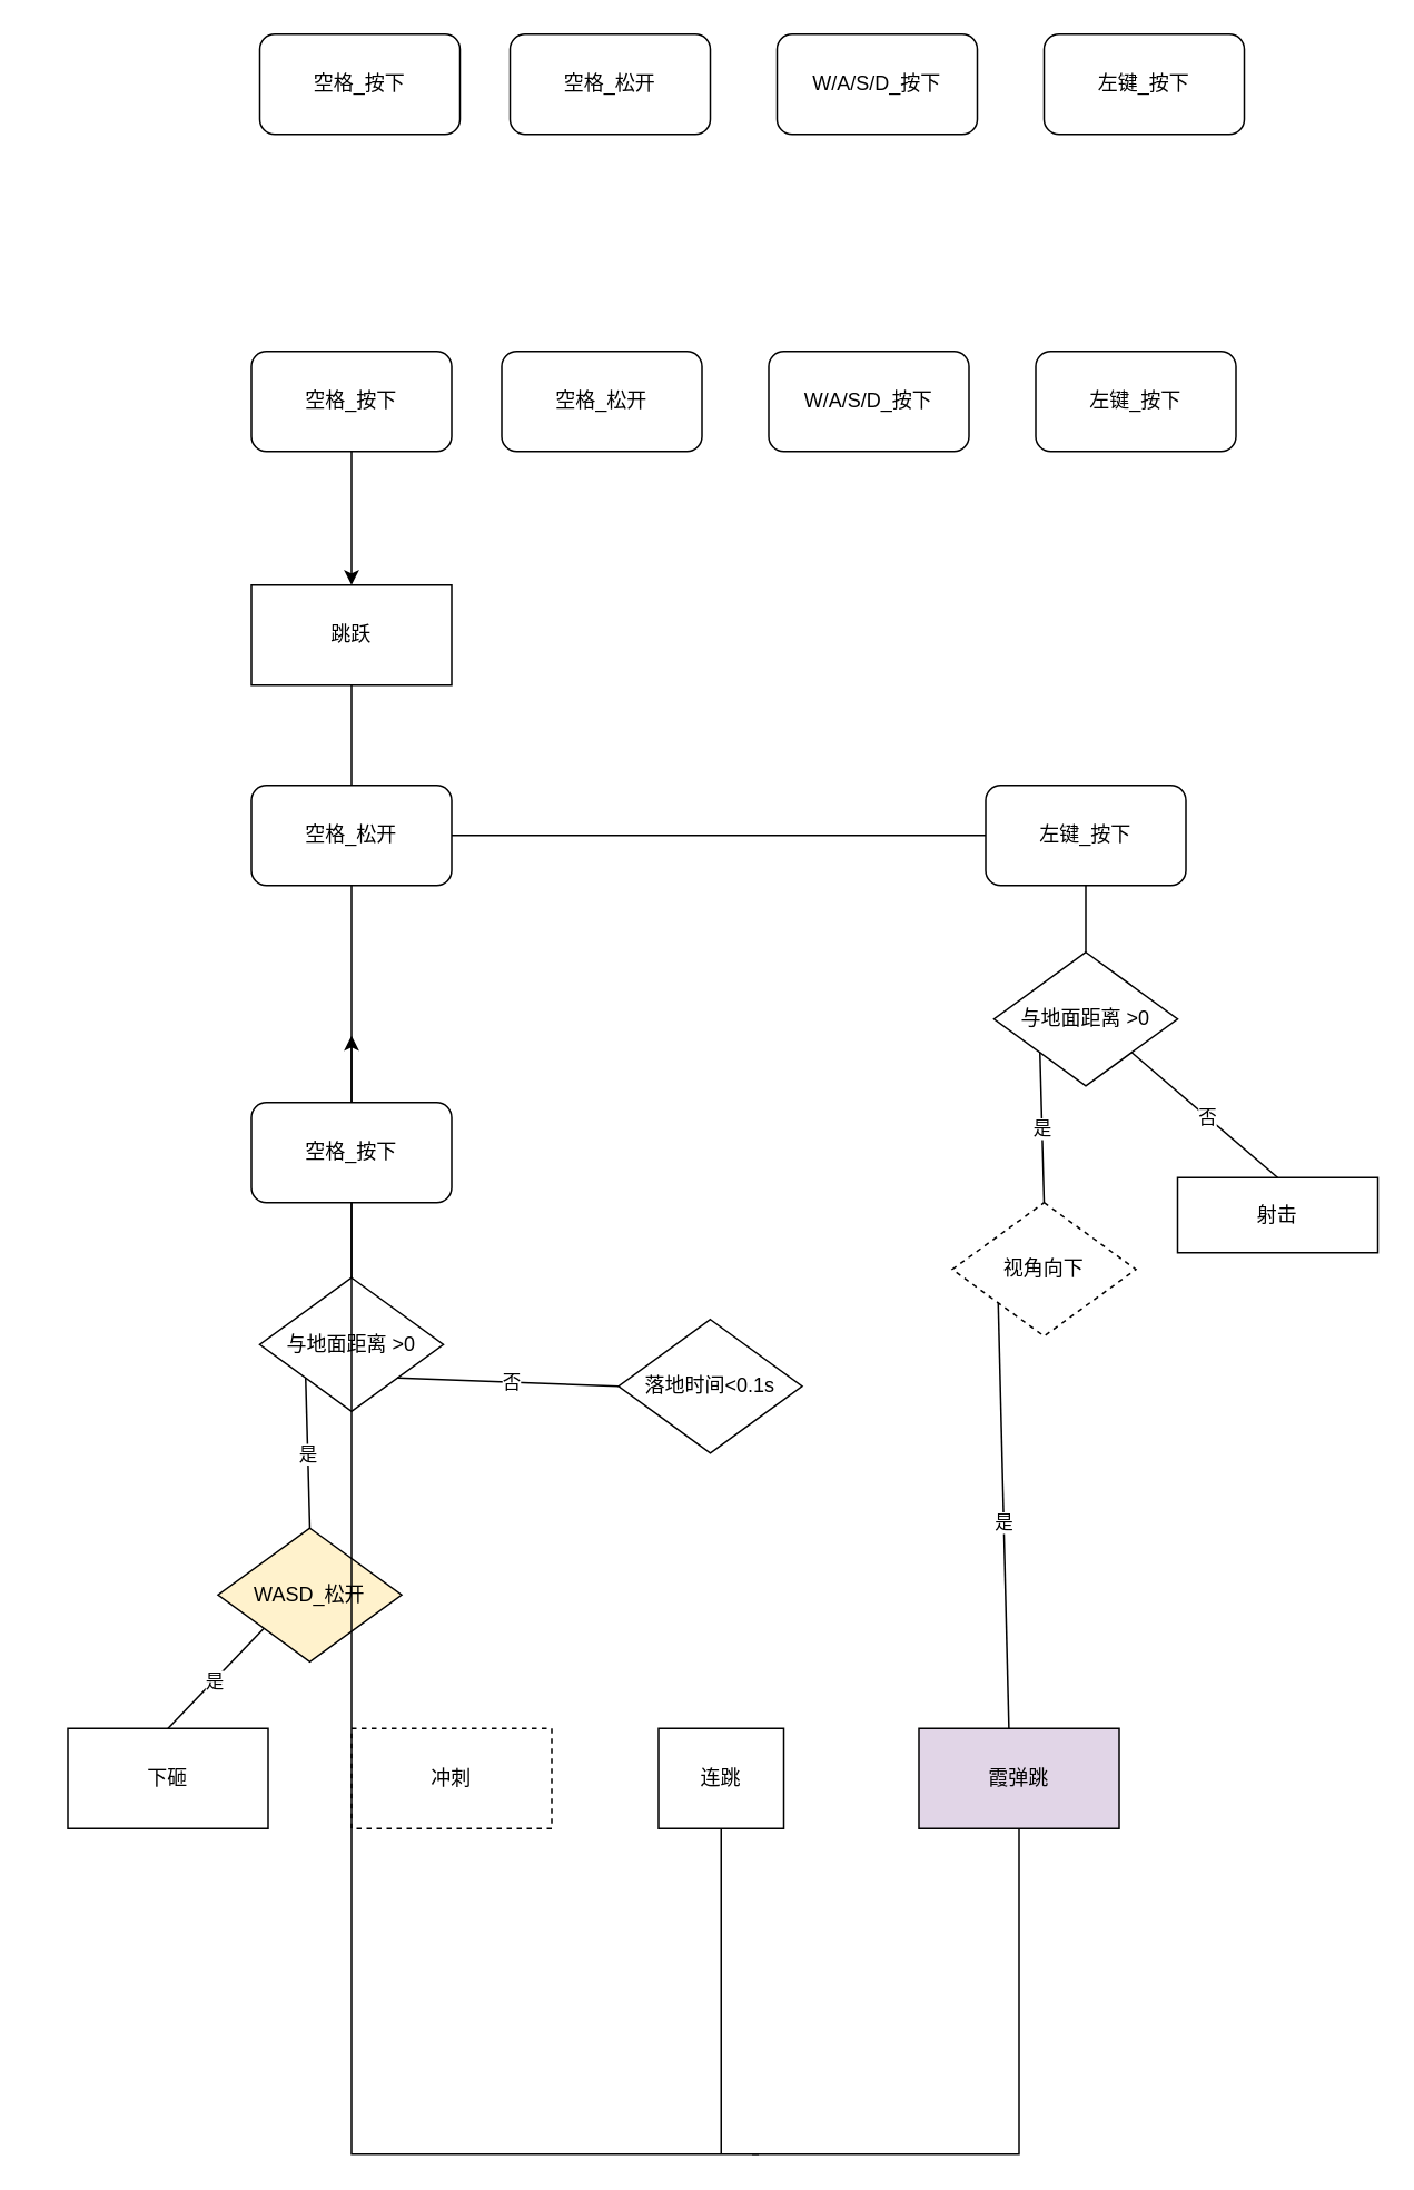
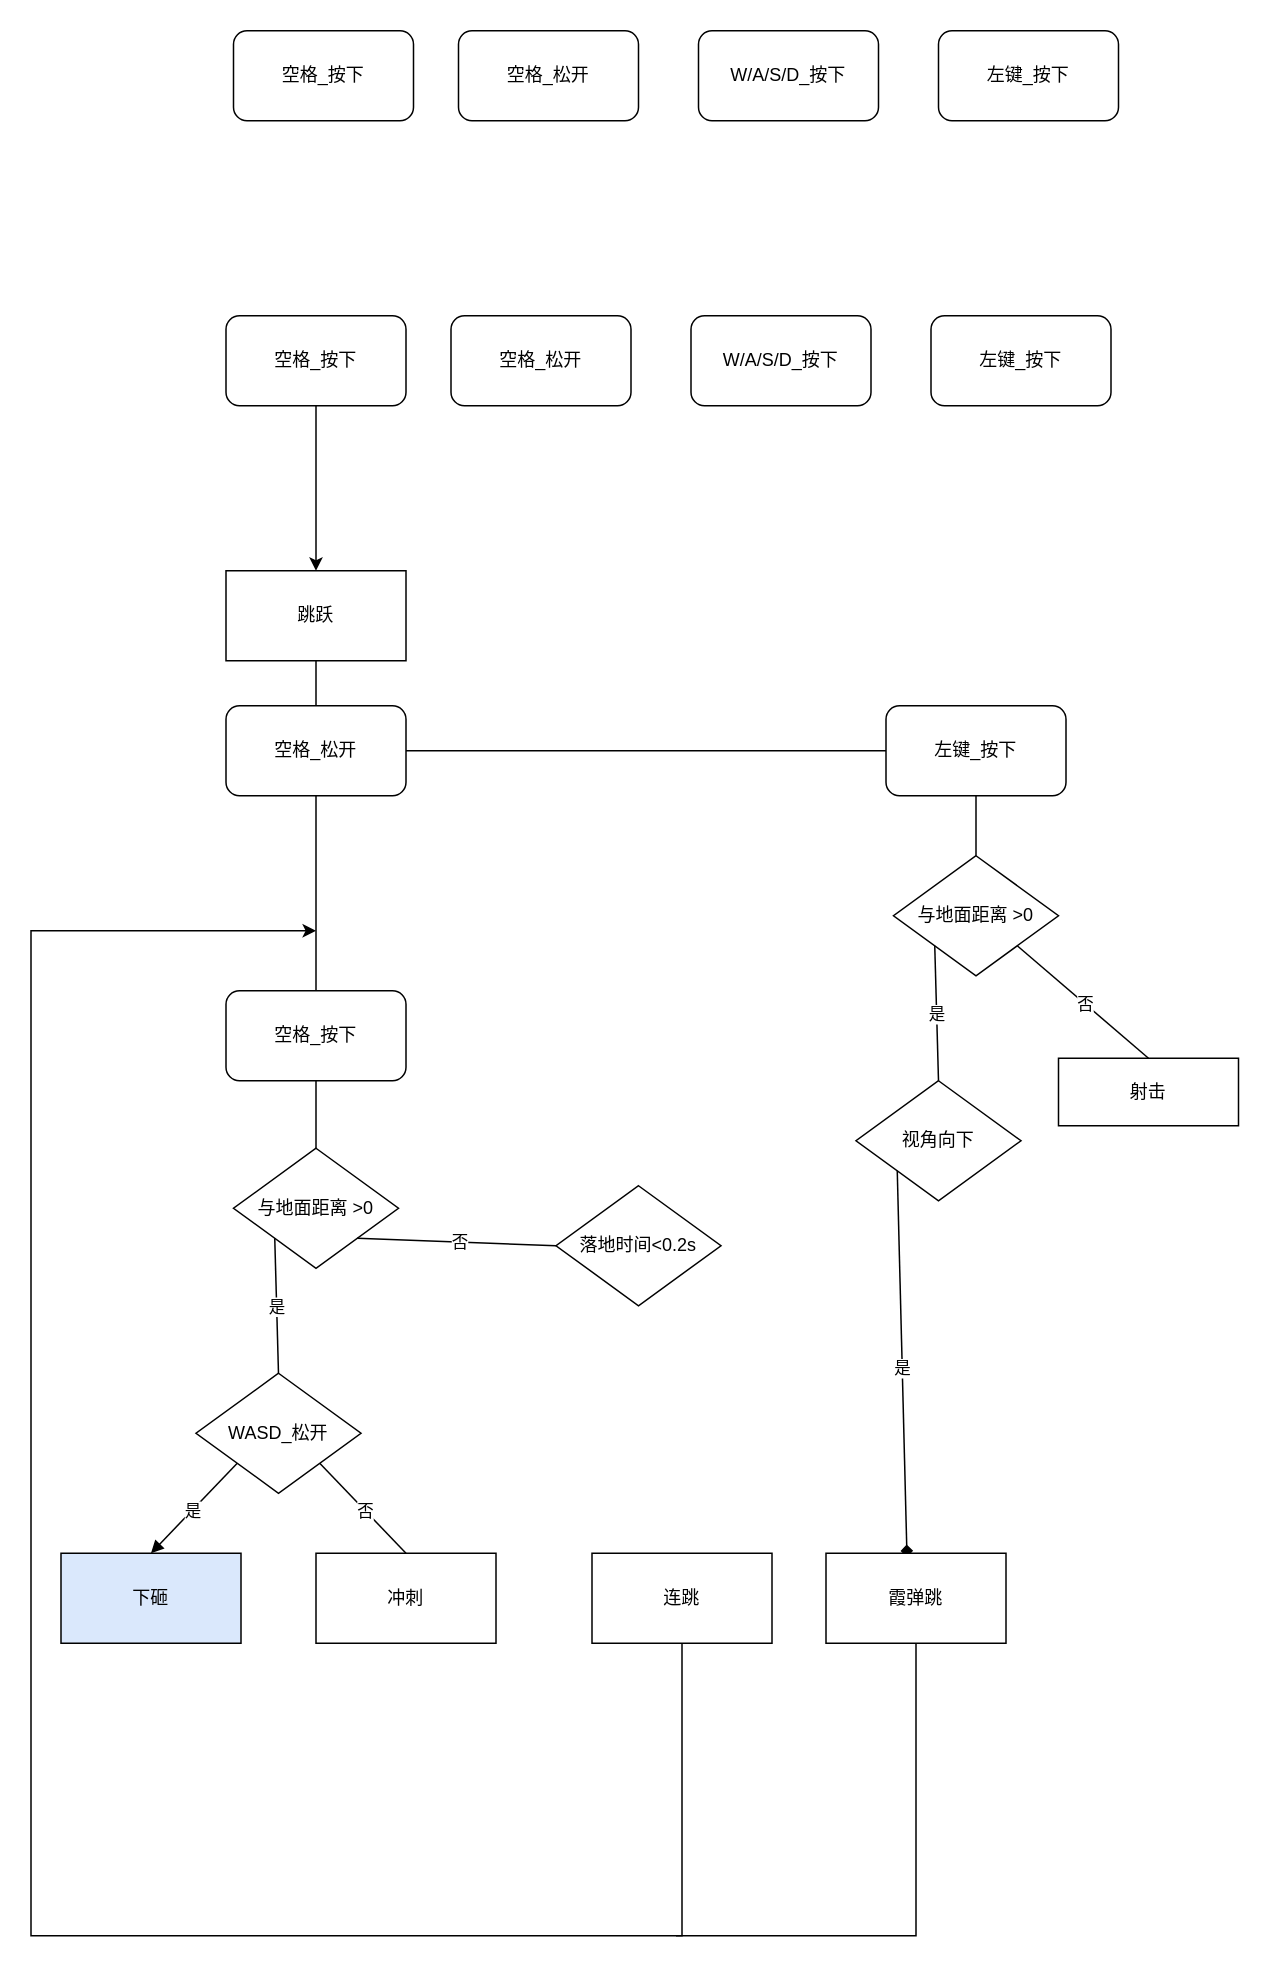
  <mxCell id="0" />
  <mxCell id="1" parent="0" />
  <mxCell id="2" style="edgeStyle=orthogonalEdgeStyle;rounded=0;orthogonalLoop=1;jettySize=auto;html=1;exitX=0.5;exitY=1;exitDx=0;exitDy=0;" parent="1" source="3" target="7" edge="1"><mxGeometry relative="1" as="geometry" /></mxCell>
  <mxCell id="3" value="空格_按下" style="rounded=1;whiteSpace=wrap;html=1;" parent="1" vertex="1"><mxGeometry x="150" y="210" width="120" height="60" as="geometry" /></mxCell>
  <mxCell id="4" value="空格_松开" style="rounded=1;whiteSpace=wrap;html=1;" parent="1" vertex="1"><mxGeometry x="300" y="210" width="120" height="60" as="geometry" /></mxCell>
  <mxCell id="5" value="W/A/S/D_按下" style="rounded=1;whiteSpace=wrap;html=1;" parent="1" vertex="1"><mxGeometry x="460" y="210" width="120" height="60" as="geometry" /></mxCell>
  <mxCell id="6" value="左键_按下" style="rounded=1;whiteSpace=wrap;html=1;" parent="1" vertex="1"><mxGeometry x="620" y="210" width="120" height="60" as="geometry" /></mxCell>
- <mxCell id="7" value="跳跃" style="rounded=0;whiteSpace=wrap;html=1;" parent="1" vertex="1"><mxGeometry x="150" y="350" width="120" height="60" as="geometry" /></mxCell>
+ <mxCell id="7" value="跳跃" style="rounded=0;whiteSpace=wrap;html=1;" parent="1" vertex="1"><mxGeometry x="150" y="380" width="120" height="60" as="geometry" /></mxCell>
  <mxCell id="8" value="空格_松开" style="rounded=1;whiteSpace=wrap;html=1;" parent="1" vertex="1"><mxGeometry x="150" y="470" width="120" height="60" as="geometry" /></mxCell>
  <mxCell id="9" value="" style="endArrow=none;html=1;rounded=0;entryX=0.5;entryY=1;entryDx=0;entryDy=0;exitX=0.5;exitY=0;exitDx=0;exitDy=0;" parent="1" source="8" target="7" edge="1"><mxGeometry width="50" height="50" relative="1" as="geometry"><mxPoint x="430" y="550" as="sourcePoint" /><mxPoint x="480" y="500" as="targetPoint" /></mxGeometry></mxCell>
  <mxCell id="10" value="左键_按下" style="rounded=1;whiteSpace=wrap;html=1;" parent="1" vertex="1"><mxGeometry x="590" y="470" width="120" height="60" as="geometry" /></mxCell>
  <mxCell id="11" value="" style="endArrow=none;html=1;rounded=0;exitX=1;exitY=0.5;exitDx=0;exitDy=0;entryX=0;entryY=0.5;entryDx=0;entryDy=0;" parent="1" source="8" target="10" edge="1"><mxGeometry width="50" height="50" relative="1" as="geometry"><mxPoint x="430" y="550" as="sourcePoint" /><mxPoint x="480" y="500" as="targetPoint" /></mxGeometry></mxCell>
  <mxCell id="12" value="与地面距离 &amp;gt;0" style="rhombus;whiteSpace=wrap;html=1;" parent="1" vertex="1"><mxGeometry x="595" y="570" width="110" height="80" as="geometry" /></mxCell>
  <mxCell id="13" value="" style="endArrow=none;html=1;rounded=0;entryX=0.5;entryY=1;entryDx=0;entryDy=0;exitX=0.5;exitY=0;exitDx=0;exitDy=0;" parent="1" source="12" target="10" edge="1"><mxGeometry width="50" height="50" relative="1" as="geometry"><mxPoint x="740" y="600" as="sourcePoint" /><mxPoint x="790" y="550" as="targetPoint" /></mxGeometry></mxCell>
  <mxCell id="14" value="" style="endArrow=none;html=1;rounded=0;exitX=0;exitY=1;exitDx=0;exitDy=0;entryX=0.5;entryY=0;entryDx=0;entryDy=0;" parent="1" source="12" target="18" edge="1"><mxGeometry width="50" height="50" relative="1" as="geometry"><mxPoint x="670" y="650" as="sourcePoint" /><mxPoint x="620" y="720" as="targetPoint" /></mxGeometry></mxCell>
  <mxCell id="15" value="是" style="edgeLabel;html=1;align=center;verticalAlign=middle;resizable=0;points=[];" parent="14" vertex="1" connectable="0"><mxGeometry x="0.027" relative="1" as="geometry"><mxPoint as="offset" /></mxGeometry></mxCell>
  <mxCell id="16" value="" style="endArrow=none;html=1;rounded=0;exitX=1;exitY=1;exitDx=0;exitDy=0;entryX=0.5;entryY=0;entryDx=0;entryDy=0;" parent="1" source="12" target="42" edge="1"><mxGeometry width="50" height="50" relative="1" as="geometry"><mxPoint x="633" y="640" as="sourcePoint" /><mxPoint x="678" y="710" as="targetPoint" /></mxGeometry></mxCell>
  <mxCell id="17" value="否" style="edgeLabel;html=1;align=center;verticalAlign=middle;resizable=0;points=[];" parent="16" vertex="1" connectable="0"><mxGeometry x="0.027" relative="1" as="geometry"><mxPoint as="offset" /></mxGeometry></mxCell>
- <mxCell id="18" value="视角向下" style="rhombus;whiteSpace=wrap;html=1;dashed=1;" parent="1" vertex="1"><mxGeometry x="570" y="720" width="110" height="80" as="geometry" /></mxCell>
- <mxCell id="19" value="" style="endArrow=none;html=1;rounded=0;entryX=0.45;entryY=0.044;entryDx=0;entryDy=0;exitX=0;exitY=1;exitDx=0;exitDy=0;entryPerimeter=0;" parent="1" source="18" target="21" edge="1"><mxGeometry width="50" height="50" relative="1" as="geometry"><mxPoint x="595" y="790" as="sourcePoint" /><mxPoint x="597" y="860" as="targetPoint" /></mxGeometry></mxCell>
+ <mxCell id="18" value="视角向下" style="rhombus;whiteSpace=wrap;html=1;" parent="1" vertex="1"><mxGeometry x="570" y="720" width="110" height="80" as="geometry" /></mxCell>
+ <mxCell id="19" value="" style="endArrow=diamond;html=1;rounded=0;entryX=0.45;entryY=0.044;entryDx=0;entryDy=0;exitX=0;exitY=1;exitDx=0;exitDy=0;entryPerimeter=0;" parent="1" source="18" target="21" edge="1"><mxGeometry width="50" height="50" relative="1" as="geometry"><mxPoint x="595" y="790" as="sourcePoint" /><mxPoint x="597" y="860" as="targetPoint" /></mxGeometry></mxCell>
  <mxCell id="20" value="是" style="edgeLabel;html=1;align=center;verticalAlign=middle;resizable=0;points=[];" parent="19" vertex="1" connectable="0"><mxGeometry x="0.027" relative="1" as="geometry"><mxPoint as="offset" /></mxGeometry></mxCell>
- <mxCell id="21" value="霞弹跳" style="rounded=0;whiteSpace=wrap;html=1;fillColor=#e1d5e7;" parent="1" vertex="1"><mxGeometry x="550" y="1035" width="120" height="60" as="geometry" /></mxCell>
+ <mxCell id="21" value="霞弹跳" style="rounded=0;whiteSpace=wrap;html=1;" parent="1" vertex="1"><mxGeometry x="550" y="1035" width="120" height="60" as="geometry" /></mxCell>
  <mxCell id="22" value="" style="endArrow=none;html=1;rounded=0;entryX=0.5;entryY=1;entryDx=0;entryDy=0;exitX=0.5;exitY=0;exitDx=0;exitDy=0;" parent="1" source="44" target="8" edge="1"><mxGeometry width="50" height="50" relative="1" as="geometry"><mxPoint x="430" y="570" as="sourcePoint" /><mxPoint x="210" y="620" as="targetPoint" /></mxGeometry></mxCell>
  <mxCell id="23" value="与地面距离 &amp;gt;0" style="rhombus;whiteSpace=wrap;html=1;" parent="1" vertex="1"><mxGeometry x="155" y="765" width="110" height="80" as="geometry" /></mxCell>
  <mxCell id="24" value="" style="endArrow=none;html=1;rounded=0;exitX=1;exitY=1;exitDx=0;exitDy=0;entryX=0;entryY=0.5;entryDx=0;entryDy=0;" parent="1" source="23" target="35" edge="1"><mxGeometry width="50" height="50" relative="1" as="geometry"><mxPoint x="193" y="835" as="sourcePoint" /><mxPoint x="320" y="825" as="targetPoint" /></mxGeometry></mxCell>
  <mxCell id="25" value="否" style="edgeLabel;html=1;align=center;verticalAlign=middle;resizable=0;points=[];" parent="24" vertex="1" connectable="0"><mxGeometry x="0.027" relative="1" as="geometry"><mxPoint as="offset" /></mxGeometry></mxCell>
- <mxCell id="26" value="WASD_松开" style="rhombus;whiteSpace=wrap;html=1;fillColor=#fff2cc;" parent="1" vertex="1"><mxGeometry x="130" y="915" width="110" height="80" as="geometry" /></mxCell>
- <mxCell id="27" value="" style="endArrow=none;html=1;rounded=0;exitX=0;exitY=1;exitDx=0;exitDy=0;entryX=0.5;entryY=0;entryDx=0;entryDy=0;" parent="1" source="26" target="33" edge="1"><mxGeometry width="50" height="50" relative="1" as="geometry"><mxPoint x="185" y="995" as="sourcePoint" /><mxPoint x="150" y="1045" as="targetPoint" /></mxGeometry></mxCell>
+ <mxCell id="26" value="WASD_松开" style="rhombus;whiteSpace=wrap;html=1;" parent="1" vertex="1"><mxGeometry x="130" y="915" width="110" height="80" as="geometry" /></mxCell>
+ <mxCell id="27" value="" style="endArrow=block;html=1;rounded=0;exitX=0;exitY=1;exitDx=0;exitDy=0;entryX=0.5;entryY=0;entryDx=0;entryDy=0;" parent="1" source="26" target="33" edge="1"><mxGeometry width="50" height="50" relative="1" as="geometry"><mxPoint x="185" y="995" as="sourcePoint" /><mxPoint x="150" y="1045" as="targetPoint" /></mxGeometry></mxCell>
  <mxCell id="28" value="是" style="edgeLabel;html=1;align=center;verticalAlign=middle;resizable=0;points=[];" parent="27" vertex="1" connectable="0"><mxGeometry x="0.027" relative="1" as="geometry"><mxPoint as="offset" /></mxGeometry></mxCell>
+ <mxCell id="29" value="" style="endArrow=none;html=1;rounded=0;exitX=1;exitY=1;exitDx=0;exitDy=0;entryX=0.5;entryY=0;entryDx=0;entryDy=0;" parent="1" source="26" target="34" edge="1"><mxGeometry width="50" height="50" relative="1" as="geometry"><mxPoint x="148" y="985" as="sourcePoint" /><mxPoint x="280" y="1035" as="targetPoint" /></mxGeometry></mxCell>
+ <mxCell id="30" value="否" style="edgeLabel;html=1;align=center;verticalAlign=middle;resizable=0;points=[];" parent="29" vertex="1" connectable="0"><mxGeometry x="0.027" relative="1" as="geometry"><mxPoint as="offset" /></mxGeometry></mxCell>
  <mxCell id="31" value="" style="endArrow=none;html=1;rounded=0;exitX=0;exitY=1;exitDx=0;exitDy=0;entryX=0.5;entryY=0;entryDx=0;entryDy=0;" parent="1" source="23" target="26" edge="1"><mxGeometry width="50" height="50" relative="1" as="geometry"><mxPoint x="148" y="985" as="sourcePoint" /><mxPoint x="150" y="1075" as="targetPoint" /></mxGeometry></mxCell>
  <mxCell id="32" value="是" style="edgeLabel;html=1;align=center;verticalAlign=middle;resizable=0;points=[];" parent="31" vertex="1" connectable="0"><mxGeometry x="0.027" relative="1" as="geometry"><mxPoint as="offset" /></mxGeometry></mxCell>
- <mxCell id="33" value="下砸" style="rounded=0;whiteSpace=wrap;html=1;" parent="1" vertex="1"><mxGeometry y="1035" width="120" height="60" as="geometry" x="40" /></mxCell>
- <mxCell id="34" value="冲刺" style="rounded=0;whiteSpace=wrap;html=1;dashed=1;" parent="1" vertex="1"><mxGeometry x="210" y="1035" width="120" height="60" as="geometry" /></mxCell>
- <mxCell id="35" value="落地时间&amp;lt;0.1s" style="rhombus;whiteSpace=wrap;html=1;" parent="1" vertex="1"><mxGeometry x="370" y="790" width="110" height="80" as="geometry" /></mxCell>
+ <mxCell id="33" value="下砸" style="rounded=0;whiteSpace=wrap;html=1;fillColor=#dae8fc;" parent="1" vertex="1"><mxGeometry y="1035" width="120" height="60" as="geometry" x="40" /></mxCell>
+ <mxCell id="34" value="冲刺" style="rounded=0;whiteSpace=wrap;html=1;" parent="1" vertex="1"><mxGeometry x="210" y="1035" width="120" height="60" as="geometry" /></mxCell>
+ <mxCell id="35" value="落地时间&amp;lt;0.2s" style="rhombus;whiteSpace=wrap;html=1;" parent="1" vertex="1"><mxGeometry x="370" y="790" width="110" height="80" as="geometry" /></mxCell>
  <mxCell id="36" style="edgeStyle=orthogonalEdgeStyle;rounded=0;orthogonalLoop=1;jettySize=auto;html=1;exitX=0.5;exitY=1;exitDx=0;exitDy=0;" parent="1" source="37" edge="1"><mxGeometry relative="1" as="geometry"><mxPoint x="210" y="620" as="targetPoint" /><Array as="points"><mxPoint x="454" y="1290" /><mxPoint x="20" y="1290" /></Array></mxGeometry></mxCell>
- <mxCell id="37" value="连跳" style="rounded=0;whiteSpace=wrap;html=1;" parent="1" vertex="1"><mxGeometry x="394" y="1035" width="75" height="60" as="geometry" /></mxCell>
+ <mxCell id="37" value="连跳" style="rounded=0;whiteSpace=wrap;html=1;" parent="1" vertex="1"><mxGeometry x="394" y="1035" width="120" height="60" as="geometry" /></mxCell>
  <mxCell id="38" value="空格_按下" style="rounded=1;whiteSpace=wrap;html=1;" parent="1" vertex="1"><mxGeometry x="155" y="20" width="120" height="60" as="geometry" /></mxCell>
  <mxCell id="39" value="空格_松开" style="rounded=1;whiteSpace=wrap;html=1;" parent="1" vertex="1"><mxGeometry x="305" y="20" width="120" height="60" as="geometry" /></mxCell>
  <mxCell id="40" value="W/A/S/D_按下" style="rounded=1;whiteSpace=wrap;html=1;" parent="1" vertex="1"><mxGeometry x="465" y="20" width="120" height="60" as="geometry" /></mxCell>
  <mxCell id="41" value="左键_按下" style="rounded=1;whiteSpace=wrap;html=1;" parent="1" vertex="1"><mxGeometry x="625" y="20" width="120" height="60" as="geometry" /></mxCell>
  <mxCell id="42" value="射击" style="rounded=0;whiteSpace=wrap;html=1;" parent="1" vertex="1"><mxGeometry x="705" y="705" width="120" height="45" as="geometry" /></mxCell>
  <mxCell id="43" value="" style="endArrow=none;html=1;rounded=0;entryX=0.5;entryY=1;entryDx=0;entryDy=0;exitX=0.5;exitY=0;exitDx=0;exitDy=0;" parent="1" source="23" target="44" edge="1"><mxGeometry width="50" height="50" relative="1" as="geometry"><mxPoint x="210" y="765" as="sourcePoint" /><mxPoint x="210" y="620" as="targetPoint" /></mxGeometry></mxCell>
  <mxCell id="44" value="空格_按下" style="rounded=1;whiteSpace=wrap;html=1;" parent="1" vertex="1"><mxGeometry x="150" y="660" width="120" height="60" as="geometry" /></mxCell>
  <mxCell id="45" value="" style="endArrow=none;html=1;rounded=0;entryX=0.5;entryY=1;entryDx=0;entryDy=0;" parent="1" target="21" edge="1"><mxGeometry width="50" height="50" relative="1" as="geometry"><mxPoint x="450" y="1290" as="sourcePoint" /><mxPoint x="530" y="940" as="targetPoint" /><Array as="points"><mxPoint x="610" y="1290" /></Array></mxGeometry></mxCell>
